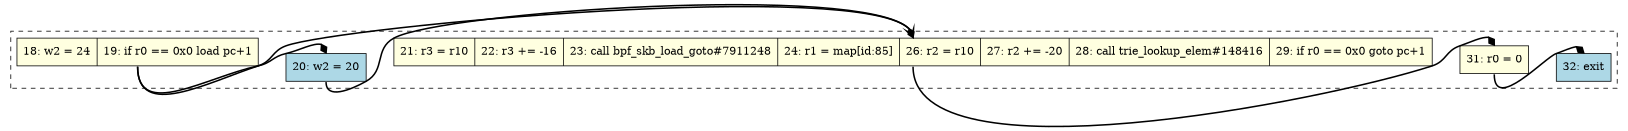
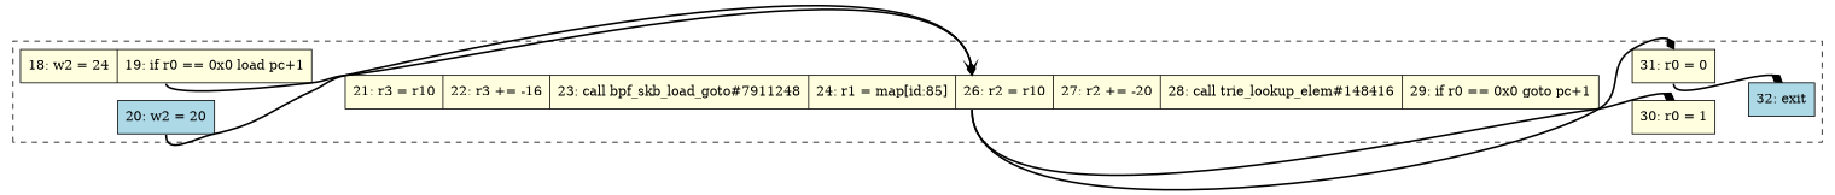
  digraph {
    rankdir=LR
    node [fillcolor=lightyellow shape=record style=filled]
    edge [arrowhead=diamond color=black constraint=true headport=n style="solid,bold" tailport=s weight=10]
    n1 [label="{  18: w2 = 24\l  |  19: if r0 == 0x0 load pc+1\l}"]
    n2 [fillcolor=lightblue label="{  20: w2 = 20\l}"]
    n3 [label="{  21: r3 = r10\l |   22: r3 += -16\l |   23: call bpf_skb_load_goto#7911248\l |   24: r1 = map[id:85]\l |   26: r2 = r10\l |   27: r2 += -20\l |   28: call trie_lookup_elem#148416\l |   29: if r0 == 0x0 goto pc+1\l}"]
+   n4 [label="{  30: r0 = 1\l}"]
    n5 [label="{  31: r0 = 0\l}"]
    n6 [fillcolor=lightblue label="{  32: exit\l}"]
    subgraph cluster_1 {
      color=black
      style=dashed
      n1
      n2
      n3
+     n4
      n5
      n6
    }
-   n1 -> n2
    n1 -> n3 [arrowhead=vee]
    n2 -> n3
+   n3 -> n4
    n3 -> n5
    n5 -> n6
  }
